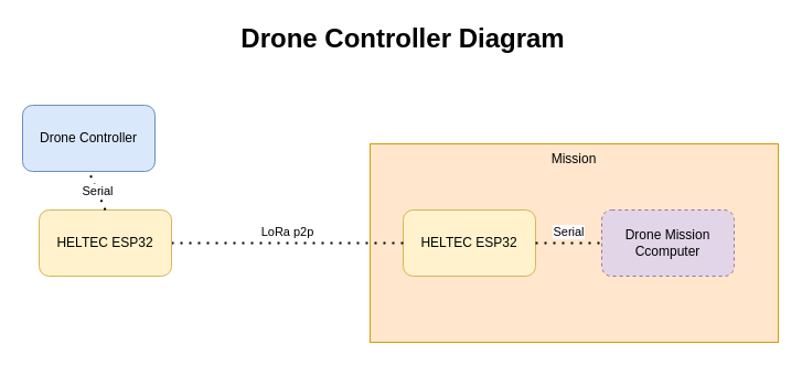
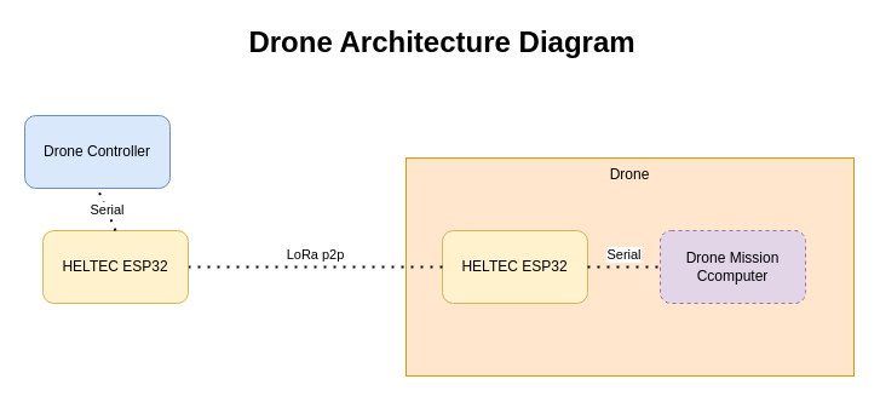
  <mxCell id="0" />
  <mxCell id="1" parent="0" />
- <mxCell id="2" value="Mission" style="rounded=0;whiteSpace=wrap;html=1;verticalAlign=top;fillColor=#ffe6cc;strokeColor=#d79b00;" vertex="1" parent="1"><mxGeometry x="335" y="130" width="370" height="180" as="geometry" /></mxCell>
+ <mxCell id="2" value="Drone" style="rounded=0;whiteSpace=wrap;html=1;verticalAlign=top;fillColor=#ffe6cc;strokeColor=#d79b00;" vertex="1" parent="1"><mxGeometry x="335" y="130" width="370" height="180" as="geometry" /></mxCell>
  <mxCell id="3" value="HELTEC ESP32" style="rounded=1;whiteSpace=wrap;html=1;fillColor=#fff2cc;strokeColor=#d6b656;" vertex="1" parent="1"><mxGeometry x="365" y="190" width="120" height="60" as="geometry" /></mxCell>
  <mxCell id="4" value="Drone Controller" style="rounded=1;whiteSpace=wrap;html=1;fillColor=#dae8fc;strokeColor=#6c8ebf;" vertex="1" parent="1"><mxGeometry x="20" y="95" width="120" height="60" as="geometry" /></mxCell>
  <mxCell id="5" value="Drone Mission Ccomputer" style="rounded=1;whiteSpace=wrap;html=1;fillColor=#e1d5e7;strokeColor=#9673a6;dashed=1;" vertex="1" parent="1"><mxGeometry x="545" y="190" width="120" height="60" as="geometry" /></mxCell>
  <mxCell id="6" value="Serial" style="endArrow=none;dashed=1;html=1;dashPattern=1 3;strokeWidth=2;exitX=1;exitY=0.5;exitDx=0;exitDy=0;entryX=0;entryY=0.5;entryDx=0;entryDy=0;" edge="1" parent="1" source="3" target="5"><mxGeometry y="10" width="50" height="50" relative="1" as="geometry"><mxPoint x="485" y="230" as="sourcePoint" /><mxPoint x="535" y="180" as="targetPoint" /><Array as="points"><mxPoint x="515" y="220" /></Array><mxPoint as="offset" /></mxGeometry></mxCell>
  <mxCell id="7" value="LoRa p2p" style="endArrow=none;dashed=1;html=1;dashPattern=1 3;strokeWidth=2;exitX=1;exitY=0.5;exitDx=0;exitDy=0;entryX=0;entryY=0.5;entryDx=0;entryDy=0;" edge="1" parent="1" source="9" target="3"><mxGeometry y="10" width="50" height="50" relative="1" as="geometry"><mxPoint x="295" y="200" as="sourcePoint" /><mxPoint x="345" y="150" as="targetPoint" /><mxPoint as="offset" /></mxGeometry></mxCell>
- <mxCell id="8" value="&lt;b&gt;&lt;font style=&quot;font-size: 24px&quot;&gt;Drone Controller Diagram&lt;/font&gt;&lt;/b&gt;" style="text;html=1;strokeColor=none;fillColor=none;align=center;verticalAlign=middle;whiteSpace=wrap;rounded=0;" vertex="1" parent="1"><mxGeometry x="185" y="20" width="360" height="30" as="geometry" /></mxCell>
+ <mxCell id="8" value="&lt;b&gt;&lt;font style=&quot;font-size: 24px&quot;&gt;Drone Architecture Diagram&lt;/font&gt;&lt;/b&gt;" style="text;html=1;strokeColor=none;fillColor=none;align=center;verticalAlign=middle;whiteSpace=wrap;rounded=0;" vertex="1" parent="1"><mxGeometry x="185" y="20" width="360" height="30" as="geometry" /></mxCell>
  <mxCell id="9" value="HELTEC ESP32" style="rounded=1;whiteSpace=wrap;html=1;fillColor=#fff2cc;strokeColor=#d6b656;" vertex="1" parent="1"><mxGeometry x="35" y="190" width="120" height="60" as="geometry" /></mxCell>
  <mxCell id="10" value="Serial" style="endArrow=none;dashed=1;html=1;dashPattern=1 3;strokeWidth=2;entryX=0.5;entryY=1;entryDx=0;entryDy=0;exitX=0.5;exitY=0;exitDx=0;exitDy=0;" edge="1" parent="1" source="9" target="4"><mxGeometry width="50" height="50" relative="1" as="geometry"><mxPoint x="425" y="160" as="sourcePoint" /><mxPoint x="475" y="110" as="targetPoint" /></mxGeometry></mxCell>
